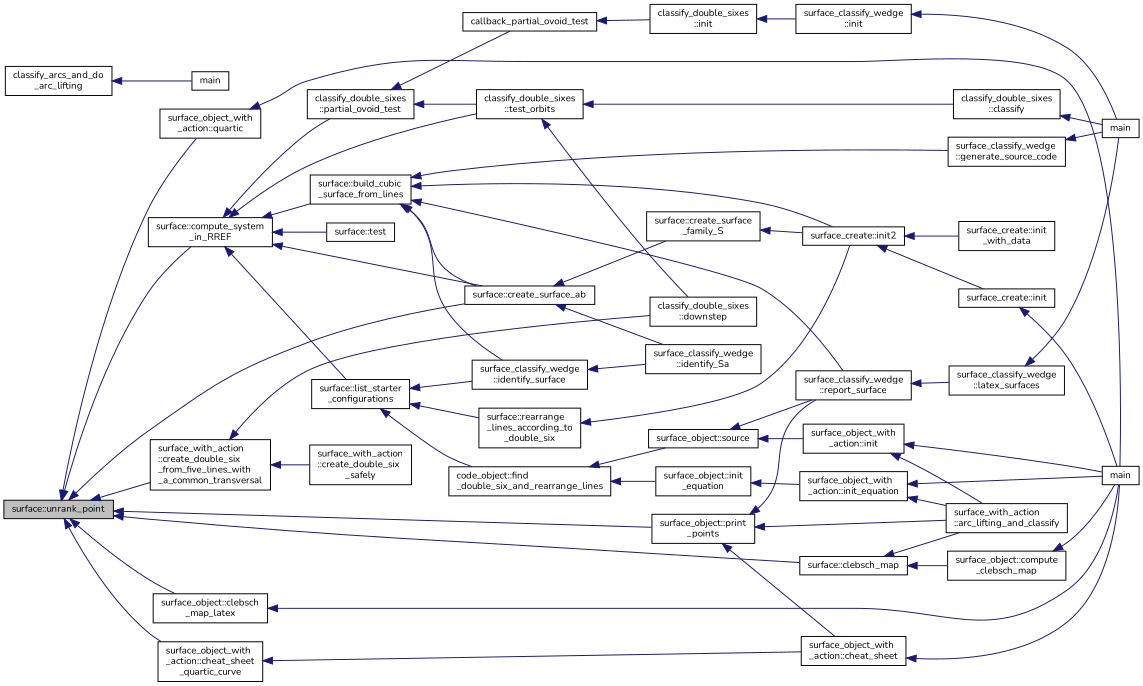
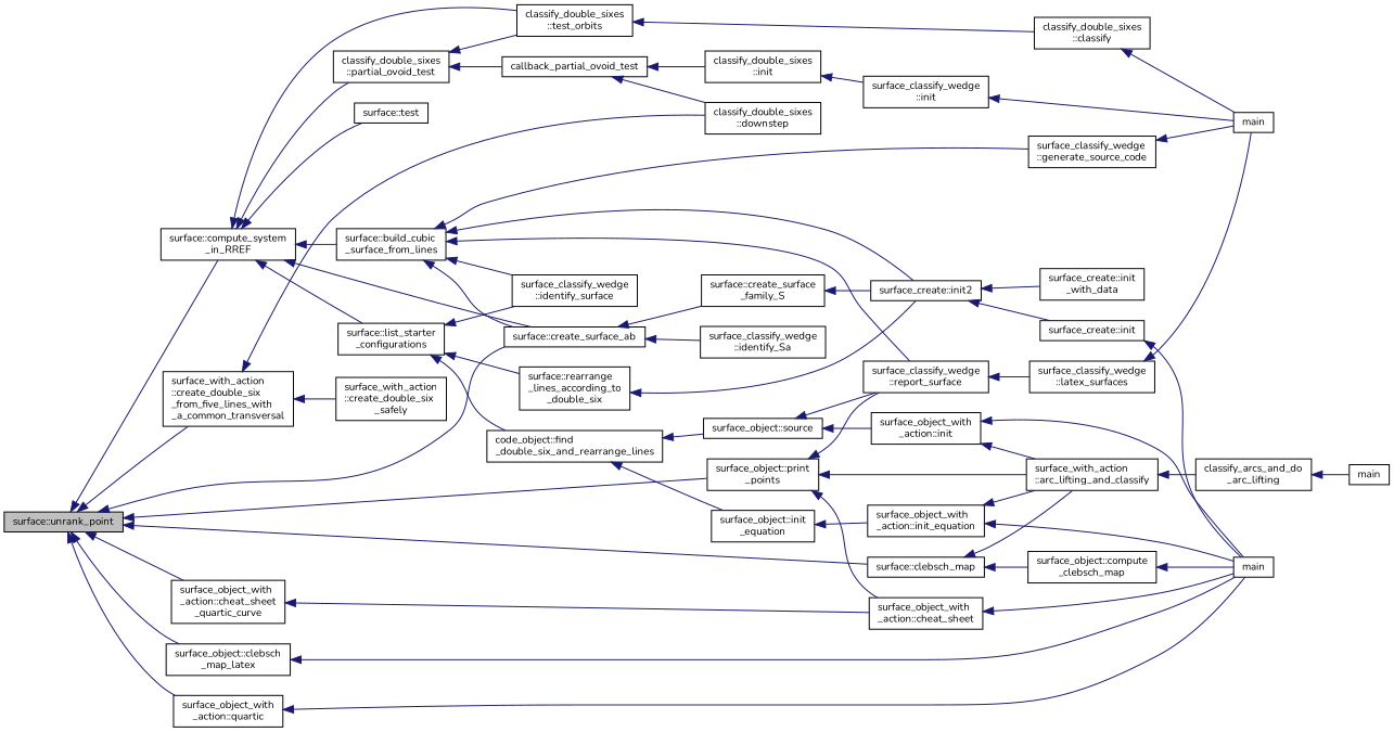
  digraph {
    fontname=Nunito
    rankdir=LR
    node [color=black fillcolor=white fontname=Nunito fontsize=10 shape=record style=filled]
    edge [color=midnightblue dir=back fontname=Nunito fontsize=10 labelfontname=Helvetica labelfontsize=10 style=solid]
    n1 [fillcolor=grey75 fontcolor=black height=0.2 label="surface::unrank_point" width=0.4]
    n2 [height=0.2 label="surface::compute_system\l_in_RREF" width=0.4]
    n3 [height=0.2 label="surface::create_surface_ab" width=0.4]
    n4 [height=0.2 label="surface::clebsch_map" width=0.4]
    n5 [height=0.2 label="surface_object::print\l_points" width=0.4]
    n6 [height=0.2 label="surface_object::clebsch\l_map_latex" width=0.4]
    n7 [height=0.2 label="surface_object_with\l_action::quartic" width=0.4]
    n8 [height=0.2 label="surface_object_with\l_action::cheat_sheet\l_quartic_curve" width=0.4]
    n9 [height=0.2 label="surface_with_action\l::create_double_six\l_from_five_lines_with\l_a_common_transversal" width=0.4]
    n10 [height=0.2 label="surface::build_cubic\l_surface_from_lines" width=0.4]
    n11 [height=0.2 label="surface::test" width=0.4]
    n12 [height=0.2 label="surface::list_starter\l_configurations" width=0.4]
    n13 [height=0.2 label="classify_double_sixes\l::partial_ovoid_test" width=0.4]
    n14 [height=0.2 label="classify_double_sixes\l::test_orbits" width=0.4]
    n15 [height=0.2 label="surface::create_surface\l_family_S" width=0.4]
    n16 [height=0.2 label="surface_classify_wedge\l::identify_Sa" width=0.4]
    n17 [height=0.2 label="surface_with_action\l::arc_lifting_and_classify" width=0.4]
    n18 [height=0.2 label="surface_object::compute\l_clebsch_map" width=0.4]
    n19 [height=0.2 label="surface_classify_wedge\l::report_surface" width=0.4]
    n20 [height=0.2 label="surface_object_with\l_action::cheat_sheet" width=0.4]
    n21 [height=0.2 label=main width=0.4]
    n22 [height=0.2 label="classify_double_sixes\l::downstep" width=0.4]
    n23 [height=0.2 label="surface_with_action\l::create_double_six\l_safely" width=0.4]
    n24 [height=0.2 label="surface_create::init2" width=0.4]
    n25 [height=0.2 label="surface_classify_wedge\l::identify_surface" width=0.4]
    n26 [height=0.2 label="surface_classify_wedge\l::generate_source_code" width=0.4]
    n27 [height=0.2 label="surface::rearrange\l_lines_according_to\l_double_six" width=0.4]
    n28 [height=0.2 label="code_object::find\l_double_six_and_rearrange_lines" width=0.4]
    n29 [height=0.2 label=callback_partial_ovoid_test width=0.4]
    n30 [height=0.2 label="classify_double_sixes\l::classify" width=0.4]
    n31 [height=0.2 label="surface_create::init\l_with_data" width=0.4]
    n32 [height=0.2 label="surface_create::init" width=0.4]
    n33 [height=0.2 label="surface_classify_wedge\l::latex_surfaces" width=0.4]
    n34 [height=0.2 label=main width=0.4]
    n35 [height=0.2 label="surface_object::init\l_equation" width=0.4]
    n36 [height=0.2 label="surface_object::source" width=0.4]
    n37 [height=0.2 label="surface_object_with\l_action::init_equation" width=0.4]
    n38 [height=0.2 label="surface_object_with\l_action::init" width=0.4]
    n39 [height=0.2 label="classify_arcs_and_do\l_arc_lifting" width=0.4]
    n40 [height=0.2 label=main width=0.4]
    n41 [height=0.2 label="classify_double_sixes\l::init" width=0.4]
    n42 [height=0.2 label="surface_classify_wedge\l::init" width=0.4]
    n1 -> n2
    n1 -> n3
    n1 -> n4
    n1 -> n5
    n1 -> n6
    n1 -> n7
    n1 -> n8
    n1 -> n9
    n2 -> n3
    n2 -> n10
    n2 -> n11
    n2 -> n12
    n2 -> n13
    n2 -> n14
    n3 -> n15
    n3 -> n16
    n4 -> n17
    n4 -> n18
    n5 -> n17
    n5 -> n19
    n5 -> n20
    n6 -> n21
    n7 -> n21
    n8 -> n20
    n9 -> n22
    n9 -> n23
    n10 -> n3
    n10 -> n19
    n10 -> n24
    n10 -> n25
    n10 -> n26
    n12 -> n25
    n12 -> n27
    n12 -> n28
    n13 -> n14
    n13 -> n29
-   n14 -> n22
+   n29 -> n22
    n14 -> n30
    n15 -> n24
+   n17 -> n39
    n18 -> n21
    n19 -> n33
    n20 -> n21
    n24 -> n31
    n24 -> n32
-   n25 -> n16
    n26 -> n34
    n27 -> n24
    n28 -> n35
    n28 -> n36
    n29 -> n41
    n30 -> n34
    n32 -> n21
    n33 -> n34
    n35 -> n37
    n36 -> n19
    n36 -> n38
    n37 -> n17
    n37 -> n21
    n38 -> n17
    n38 -> n21
    n39 -> n40
    n41 -> n42
    n42 -> n34
  }
